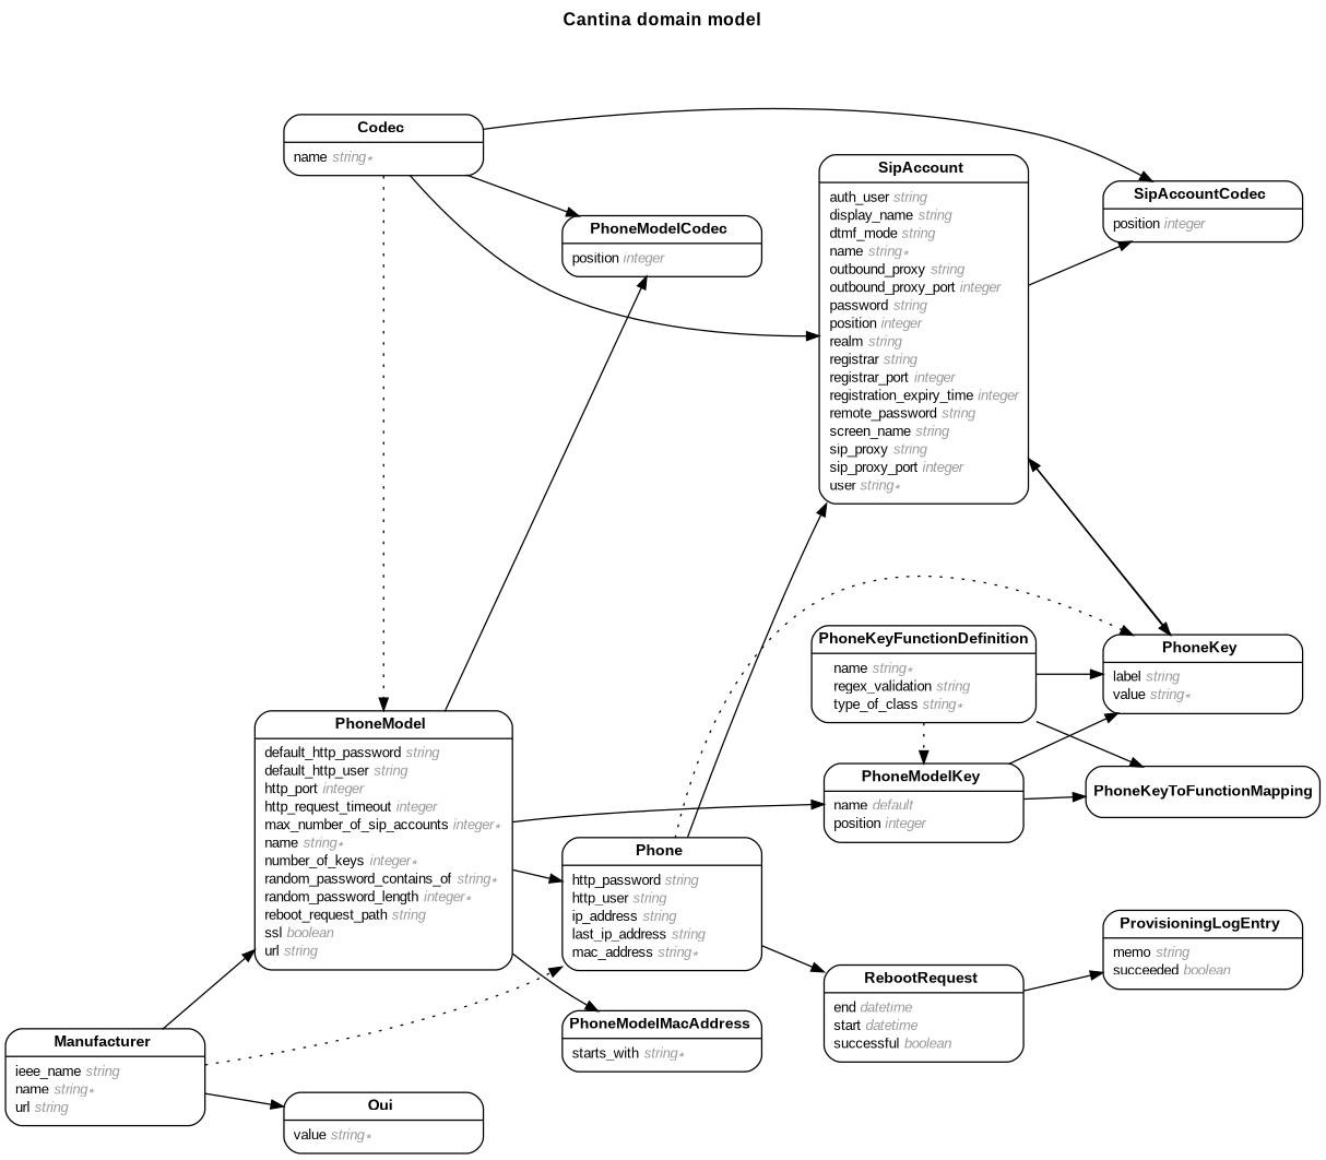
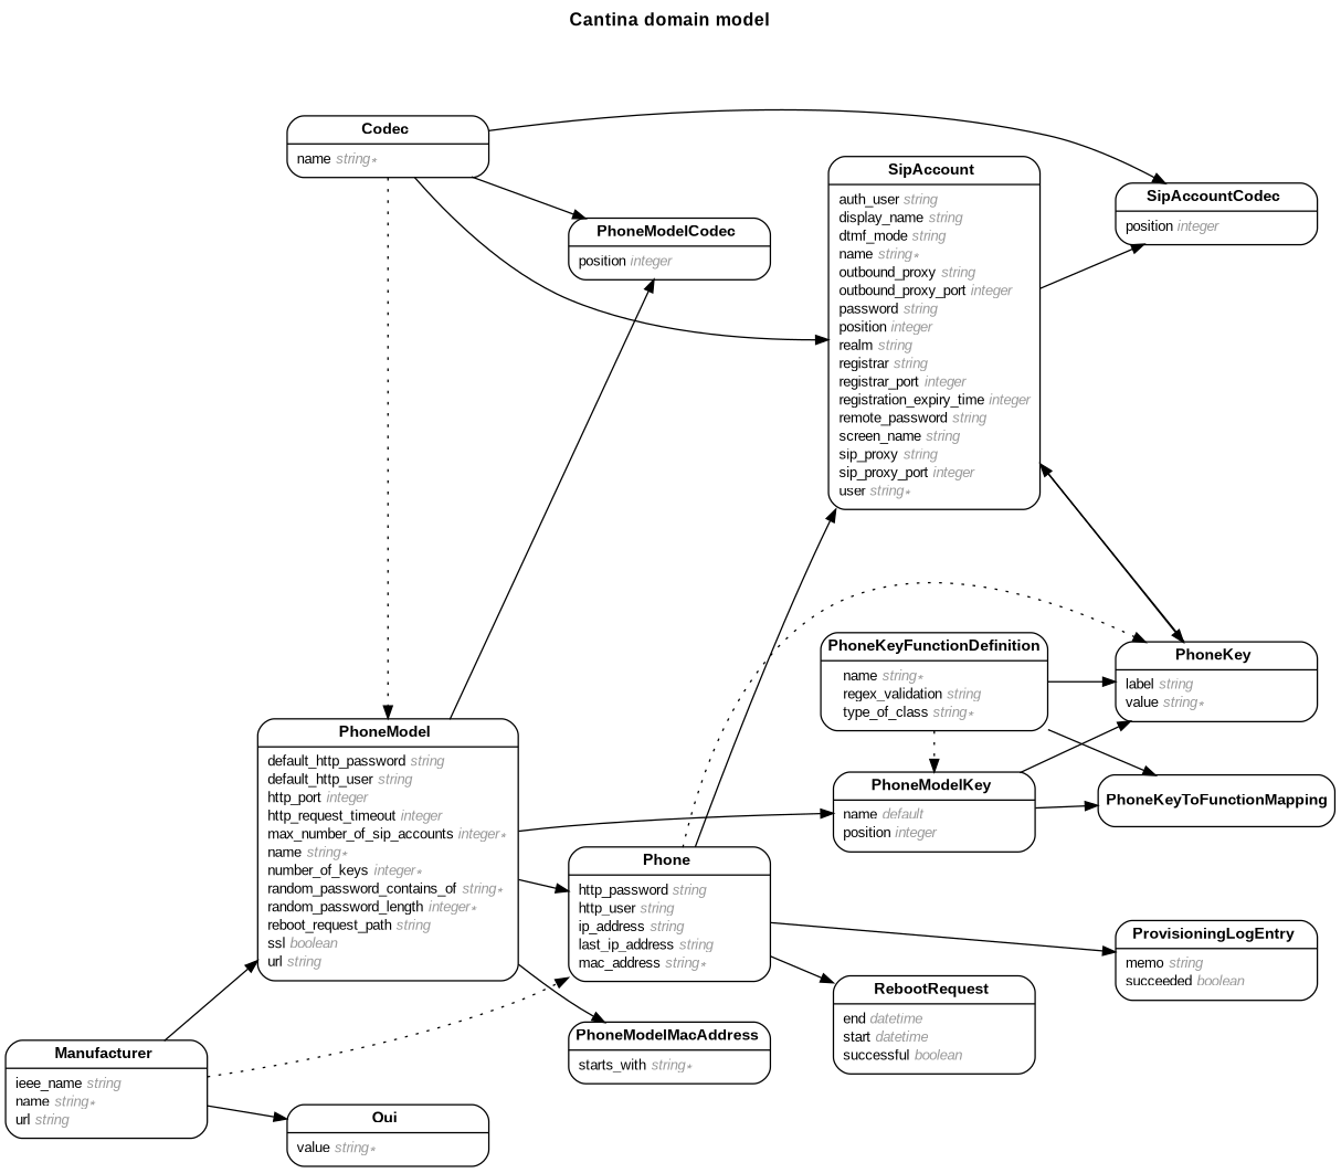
  digraph {
    concentrate=true
    fontname="Arial Bold"
    fontsize=13
    label="Cantina domain model\n\n"
    labelloc=t
    nodesep=0.4
    rankdir=LR
    ranksep=0.5
    node [fontname=Arial fontsize=10 margin="0.07,0.05" penwidth=1.0 shape=Mrecord]
    edge [arrowhead=normal arrowsize=0.9 arrowtail=none dir=both fontname=Arial fontsize=7 labelangle=32 labeldistance=1.8 penwidth=1.0 weight=2]
    n1 [label=<<table border="0" align="center" cellspacing="0.5" cellpadding="0" width="134">   <tr><td align="center" valign="bottom" width="130"><font face="Arial Bold" point-size="11">Codec</font></td></tr> </table> | <table border="0" align="left" cellspacing="2" cellpadding="0" width="134">   <tr><td align="left" width="130" port="name">name <font face="Arial Italic" color="grey60">string ∗</font></td></tr> </table> >]
    n2 [label=<<table border="0" align="center" cellspacing="0.5" cellpadding="0" width="134">   <tr><td align="center" valign="bottom" width="130"><font face="Arial Bold" point-size="11">PhoneModel</font></td></tr> </table> | <table border="0" align="left" cellspacing="2" cellpadding="0" width="134">   <tr><td align="left" width="130" port="default_http_password">default_http_password <font face="Arial Italic" color="grey60">string</font></td></tr>   <tr><td align="left" width="130" port="default_http_user">default_http_user <font face="Arial Italic" color="grey60">string</font></td></tr>   <tr><td align="left" width="130" port="http_port">http_port <font face="Arial Italic" color="grey60">integer</font></td></tr>   <tr><td align="left" width="130" port="http_request_timeout">http_request_timeout <font face="Arial Italic" color="grey60">integer</font></td></tr>   <tr><td align="left" width="130" port="max_number_of_sip_accounts">max_number_of_sip_accounts <font face="Arial Italic" color="grey60">integer ∗</font></td></tr>   <tr><td align="left" width="130" port="name">name <font face="Arial Italic" color="grey60">string ∗</font></td></tr>   <tr><td align="left" width="130" port="number_of_keys">number_of_keys <font face="Arial Italic" color="grey60">integer ∗</font></td></tr>   <tr><td align="left" width="130" port="random_password_contains_of">random_password_contains_of <font face="Arial Italic" color="grey60">string ∗</font></td></tr>   <tr><td align="left" width="130" port="random_password_length">random_password_length <font face="Arial Italic" color="grey60">integer ∗</font></td></tr>   <tr><td align="left" width="130" port="reboot_request_path">reboot_request_path <font face="Arial Italic" color="grey60">string</font></td></tr>   <tr><td align="left" width="130" port="ssl">ssl <font face="Arial Italic" color="grey60">boolean</font></td></tr>   <tr><td align="left" width="130" port="url">url <font face="Arial Italic" color="grey60">string</font></td></tr> </table> >]
    n3 [label=<<table border="0" align="center" cellspacing="0.5" cellpadding="0" width="134">   <tr><td align="center" valign="bottom" width="130"><font face="Arial Bold" point-size="11">PhoneModelCodec</font></td></tr> </table> | <table border="0" align="left" cellspacing="2" cellpadding="0" width="134">   <tr><td align="left" width="130" port="position">position <font face="Arial Italic" color="grey60">integer</font></td></tr> </table> >]
    n4 [label=<<table border="0" align="center" cellspacing="0.5" cellpadding="0" width="134">   <tr><td align="center" valign="bottom" width="130"><font face="Arial Bold" point-size="11">SipAccount</font></td></tr> </table> | <table border="0" align="left" cellspacing="2" cellpadding="0" width="134">   <tr><td align="left" width="130" port="auth_user">auth_user <font face="Arial Italic" color="grey60">string</font></td></tr>   <tr><td align="left" width="130" port="display_name">display_name <font face="Arial Italic" color="grey60">string</font></td></tr>   <tr><td align="left" width="130" port="dtmf_mode">dtmf_mode <font face="Arial Italic" color="grey60">string</font></td></tr>   <tr><td align="left" width="130" port="name">name <font face="Arial Italic" color="grey60">string ∗</font></td></tr>   <tr><td align="left" width="130" port="outbound_proxy">outbound_proxy <font face="Arial Italic" color="grey60">string</font></td></tr>   <tr><td align="left" width="130" port="outbound_proxy_port">outbound_proxy_port <font face="Arial Italic" color="grey60">integer</font></td></tr>   <tr><td align="left" width="130" port="password">password <font face="Arial Italic" color="grey60">string</font></td></tr>   <tr><td align="left" width="130" port="position">position <font face="Arial Italic" color="grey60">integer</font></td></tr>   <tr><td align="left" width="130" port="realm">realm <font face="Arial Italic" color="grey60">string</font></td></tr>   <tr><td align="left" width="130" port="registrar">registrar <font face="Arial Italic" color="grey60">string</font></td></tr>   <tr><td align="left" width="130" port="registrar_port">registrar_port <font face="Arial Italic" color="grey60">integer</font></td></tr>   <tr><td align="left" width="130" port="registration_expiry_time">registration_expiry_time <font face="Arial Italic" color="grey60">integer</font></td></tr>   <tr><td align="left" width="130" port="remote_password">remote_password <font face="Arial Italic" color="grey60">string</font></td></tr>   <tr><td align="left" width="130" port="screen_name">screen_name <font face="Arial Italic" color="grey60">string</font></td></tr>   <tr><td align="left" width="130" port="sip_proxy">sip_proxy <font face="Arial Italic" color="grey60">string</font></td></tr>   <tr><td align="left" width="130" port="sip_proxy_port">sip_proxy_port <font face="Arial Italic" color="grey60">integer</font></td></tr>   <tr><td align="left" width="130" port="user">user <font face="Arial Italic" color="grey60">string ∗</font></td></tr> </table> >]
    n5 [label=<<table border="0" align="center" cellspacing="0.5" cellpadding="0" width="134">   <tr><td align="center" valign="bottom" width="130"><font face="Arial Bold" point-size="11">SipAccountCodec</font></td></tr> </table> | <table border="0" align="left" cellspacing="2" cellpadding="0" width="134">   <tr><td align="left" width="130" port="position">position <font face="Arial Italic" color="grey60">integer</font></td></tr> </table> >]
    n6 [label=<<table border="0" align="center" cellspacing="0.5" cellpadding="0" width="134">   <tr><td align="center" valign="bottom" width="130"><font face="Arial Bold" point-size="11">Phone</font></td></tr> </table> | <table border="0" align="left" cellspacing="2" cellpadding="0" width="134">   <tr><td align="left" width="130" port="http_password">http_password <font face="Arial Italic" color="grey60">string</font></td></tr>   <tr><td align="left" width="130" port="http_user">http_user <font face="Arial Italic" color="grey60">string</font></td></tr>   <tr><td align="left" width="130" port="ip_address">ip_address <font face="Arial Italic" color="grey60">string</font></td></tr>   <tr><td align="left" width="130" port="last_ip_address">last_ip_address <font face="Arial Italic" color="grey60">string</font></td></tr>   <tr><td align="left" width="130" port="mac_address">mac_address <font face="Arial Italic" color="grey60">string ∗</font></td></tr> </table> >]
    n7 [label=<<table border="0" align="center" cellspacing="0.5" cellpadding="0" width="134">   <tr><td align="center" valign="bottom" width="130"><font face="Arial Bold" point-size="11">PhoneModelKey</font></td></tr> </table> | <table border="0" align="left" cellspacing="2" cellpadding="0" width="134">   <tr><td align="left" width="130" port="name">name <font face="Arial Italic" color="grey60">default</font></td></tr>   <tr><td align="left" width="130" port="position">position <font face="Arial Italic" color="grey60">integer</font></td></tr> </table> >]
    n8 [label=<<table border="0" align="center" cellspacing="0.5" cellpadding="0" width="134">   <tr><td align="center" valign="bottom" width="130"><font face="Arial Bold" point-size="11">PhoneModelMacAddress</font></td></tr> </table> | <table border="0" align="left" cellspacing="2" cellpadding="0" width="134">   <tr><td align="left" width="130" port="starts_with">starts_with <font face="Arial Italic" color="grey60">string ∗</font></td></tr> </table> >]
    n9 [label=<<table border="0" align="center" cellspacing="0.5" cellpadding="0" width="134">   <tr><td align="center" valign="bottom" width="130"><font face="Arial Bold" point-size="11">PhoneKey</font></td></tr> </table> | <table border="0" align="left" cellspacing="2" cellpadding="0" width="134">   <tr><td align="left" width="130" port="label">label <font face="Arial Italic" color="grey60">string</font></td></tr>   <tr><td align="left" width="130" port="value">value <font face="Arial Italic" color="grey60">string ∗</font></td></tr> </table> >]
    n10 [label=<<table border="0" align="center" cellspacing="0.5" cellpadding="0" width="134">   <tr><td align="center" valign="bottom" width="130"><font face="Arial Bold" point-size="11">Manufacturer</font></td></tr> </table> | <table border="0" align="left" cellspacing="2" cellpadding="0" width="134">   <tr><td align="left" width="130" port="ieee_name">ieee_name <font face="Arial Italic" color="grey60">string</font></td></tr>   <tr><td align="left" width="130" port="name">name <font face="Arial Italic" color="grey60">string ∗</font></td></tr>   <tr><td align="left" width="130" port="url">url <font face="Arial Italic" color="grey60">string</font></td></tr> </table> >]
    n11 [label=<<table border="0" align="center" cellspacing="0.5" cellpadding="0" width="134">   <tr><td align="center" valign="bottom" width="130"><font face="Arial Bold" point-size="11">Oui</font></td></tr> </table> | <table border="0" align="left" cellspacing="2" cellpadding="0" width="134">   <tr><td align="left" width="130" port="value">value <font face="Arial Italic" color="grey60">string ∗</font></td></tr> </table> >]
    n12 [label=<<table border="0" align="center" cellspacing="0.5" cellpadding="0" width="134">   <tr><td align="center" valign="bottom" width="130"><font face="Arial Bold" point-size="11">ProvisioningLogEntry</font></td></tr> </table> | <table border="0" align="left" cellspacing="2" cellpadding="0" width="134">   <tr><td align="left" width="130" port="memo">memo <font face="Arial Italic" color="grey60">string</font></td></tr>   <tr><td align="left" width="130" port="succeeded">succeeded <font face="Arial Italic" color="grey60">boolean</font></td></tr> </table> >]
    n13 [label=<<table border="0" align="center" cellspacing="0.5" cellpadding="0" width="134">   <tr><td align="center" valign="bottom" width="130"><font face="Arial Bold" point-size="11">RebootRequest</font></td></tr> </table> | <table border="0" align="left" cellspacing="2" cellpadding="0" width="134">   <tr><td align="left" width="130" port="end">end <font face="Arial Italic" color="grey60">datetime</font></td></tr>   <tr><td align="left" width="130" port="start">start <font face="Arial Italic" color="grey60">datetime</font></td></tr>   <tr><td align="left" width="130" port="successful">successful <font face="Arial Italic" color="grey60">boolean</font></td></tr> </table> >]
    n14 [label=<<table border="0" align="center" cellspacing="0.5" cellpadding="0" width="134">   <tr><td align="center" valign="bottom" width="130"><font face="Arial Bold" point-size="11">PhoneKeyFunctionDefinition</font></td></tr> </table> | <table border="0" align="left" cellspacing="2" cellpadding="0" width="134">   <tr><td align="left" width="130" port="name">name <font face="Arial Italic" color="grey60">string ∗</font></td></tr>   <tr><td align="left" width="130" port="regex_validation">regex_validation <font face="Arial Italic" color="grey60">string</font></td></tr>   <tr><td align="left" width="130" port="type_of_class">type_of_class <font face="Arial Italic" color="grey60">string ∗</font></td></tr> </table> >]
    n15 [label=<<table border="0" align="center" cellspacing="0.5" cellpadding="0" width="134">   <tr><td align="center" valign="bottom" width="130"><font face="Arial Bold" point-size="11">PhoneKeyToFunctionMapping</font></td></tr> </table> >]
    n1 -> n2 [constraint=false style=dotted]
    n1 -> n3
    n1 -> n4 [constraint=false style=solid]
    n1 -> n5
    n2 -> n3
    n2 -> n6
    n2 -> n7
    n2 -> n8
    n4 -> n5
    n4 -> n9
    n6 -> n4
    n6 -> n9 [constraint=false style=dotted weight=1]
-   n13 -> n12
+   n6 -> n12
    n6 -> n13
    n7 -> n9
    n7 -> n15
    n9 -> n4 [weight=1]
    n10 -> n2
    n10 -> n6 [constraint=false style=dotted weight=1]
    n10 -> n11
    n14 -> n7 [constraint=false style=dotted]
    n14 -> n9
    n14 -> n15
  }
